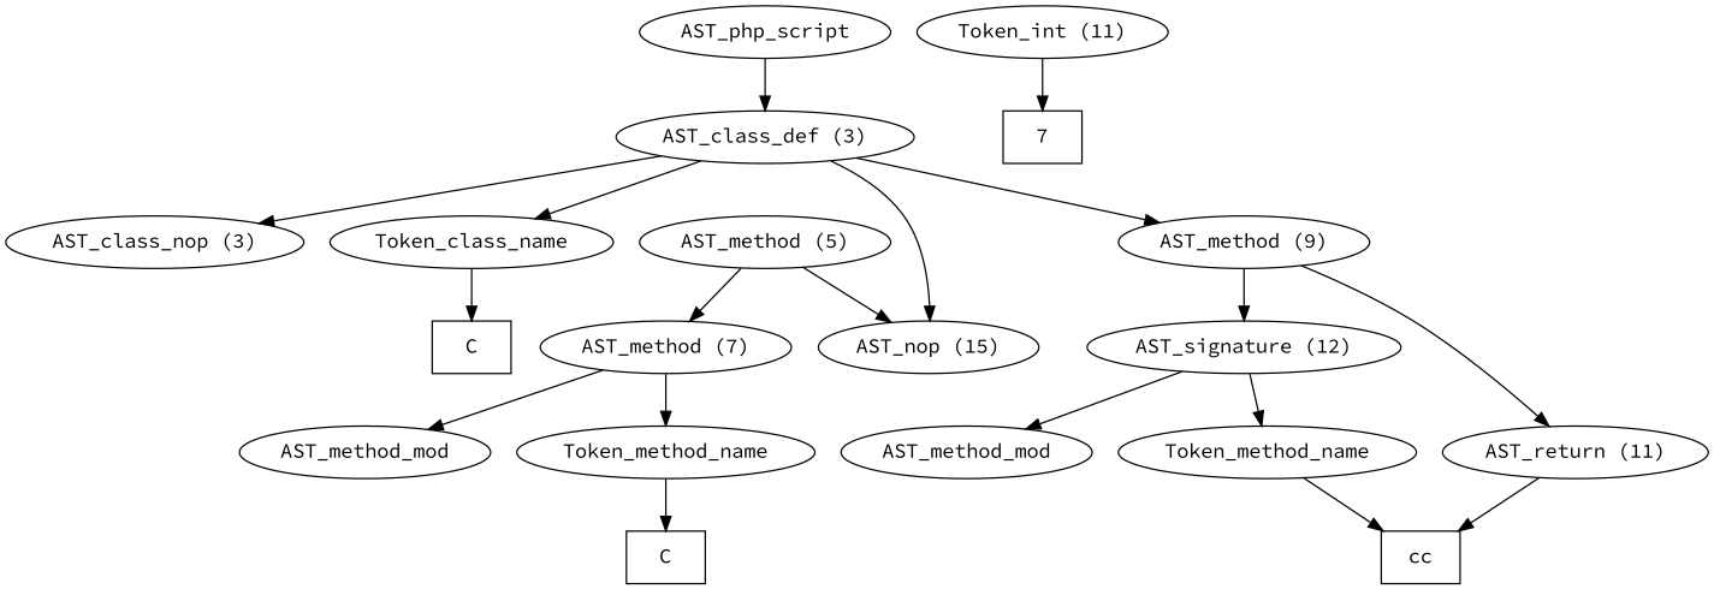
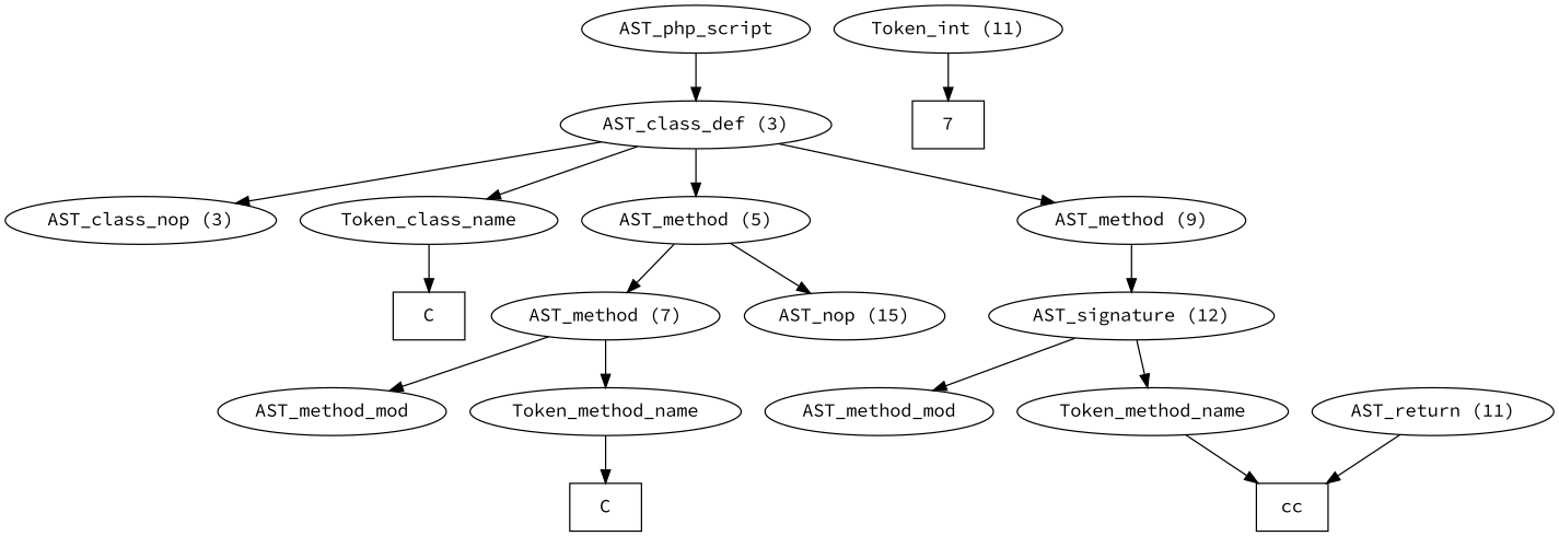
  digraph {
    fontname="Source Code Pro"
    node [fontname="Source Code Pro"]
    edge [fontname="Source Code Pro"]
    n1 [label=AST_php_script]
    n2 [label="AST_class_def (3)"]
    n3 [label="AST_class_nop (3)"]
    n4 [label=Token_class_name]
    n5 [label="AST_method (5)"]
    n6 [label="AST_method (9)"]
    n7 [label="AST_nop (15)"]
    n8 [label=C shape=box]
    n9 [label="AST_method (7)"]
    n10 [label="AST_signature (12)"]
    n11 [label="AST_return (11)"]
    n12 [label=AST_method_mod]
    n13 [label=Token_method_name]
    n14 [label=C shape=box]
    n15 [label=AST_method_mod]
    n16 [label=Token_method_name]
    n17 [label=cc shape=box]
    n18 [label="Token_int (11)"]
    n19 [label=7 shape=box]
    n1 -> n2
    n2 -> n3
    n2 -> n4
-   n2 -> n7
+   n2 -> n5
    n2 -> n6
    n4 -> n8
    n5 -> n7
    n5 -> n9
    n6 -> n10
-   n6 -> n11
    n9 -> n12
    n9 -> n13
    n10 -> n15
    n10 -> n16
    n11 -> n17
    n13 -> n14
    n16 -> n17
    n18 -> n19
  }
